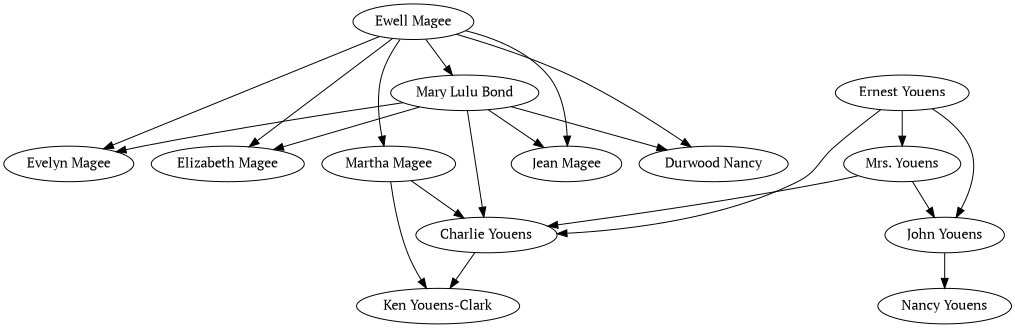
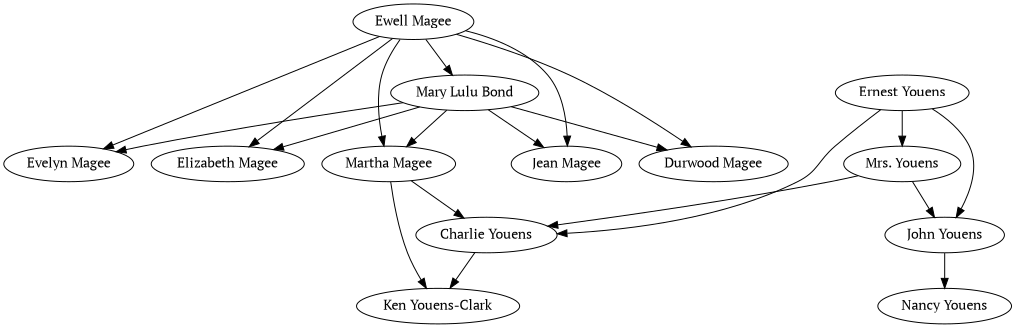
  digraph {
    fontname="PT Serif"
    node [fontname="PT Serif"]
    edge [fontname="PT Serif"]
    "Ewell Magee"
    "Mary Lulu Bond"
    "Elizabeth Magee"
    "Jean Magee"
-   "Durwood Magee" [label="Durwood Nancy"]
+   "Durwood Magee"
    "Martha Magee"
    "Evelyn Magee"
    "Charlie Youens"
    "Ken Youens-Clark"
    "Ernest Youens"
    "Mrs. Youens"
    "John Youens"
    "Nancy Youens"
    "Ewell Magee" -> "Mary Lulu Bond"
    "Ewell Magee" -> "Elizabeth Magee"
    "Ewell Magee" -> "Jean Magee"
    "Ewell Magee" -> "Durwood Magee"
    "Ewell Magee" -> "Martha Magee"
    "Ewell Magee" -> "Evelyn Magee"
    "Mary Lulu Bond" -> "Elizabeth Magee"
    "Mary Lulu Bond" -> "Jean Magee"
    "Mary Lulu Bond" -> "Durwood Magee"
-   "Mary Lulu Bond" -> "Charlie Youens"
+   "Mary Lulu Bond" -> "Martha Magee"
    "Mary Lulu Bond" -> "Evelyn Magee"
    "Martha Magee" -> "Charlie Youens"
    "Martha Magee" -> "Ken Youens-Clark"
    "Charlie Youens" -> "Ken Youens-Clark"
    "Ernest Youens" -> "Charlie Youens"
    "Ernest Youens" -> "Mrs. Youens"
    "Ernest Youens" -> "John Youens"
    "Mrs. Youens" -> "Charlie Youens"
    "Mrs. Youens" -> "John Youens"
    "John Youens" -> "Nancy Youens"
  }
